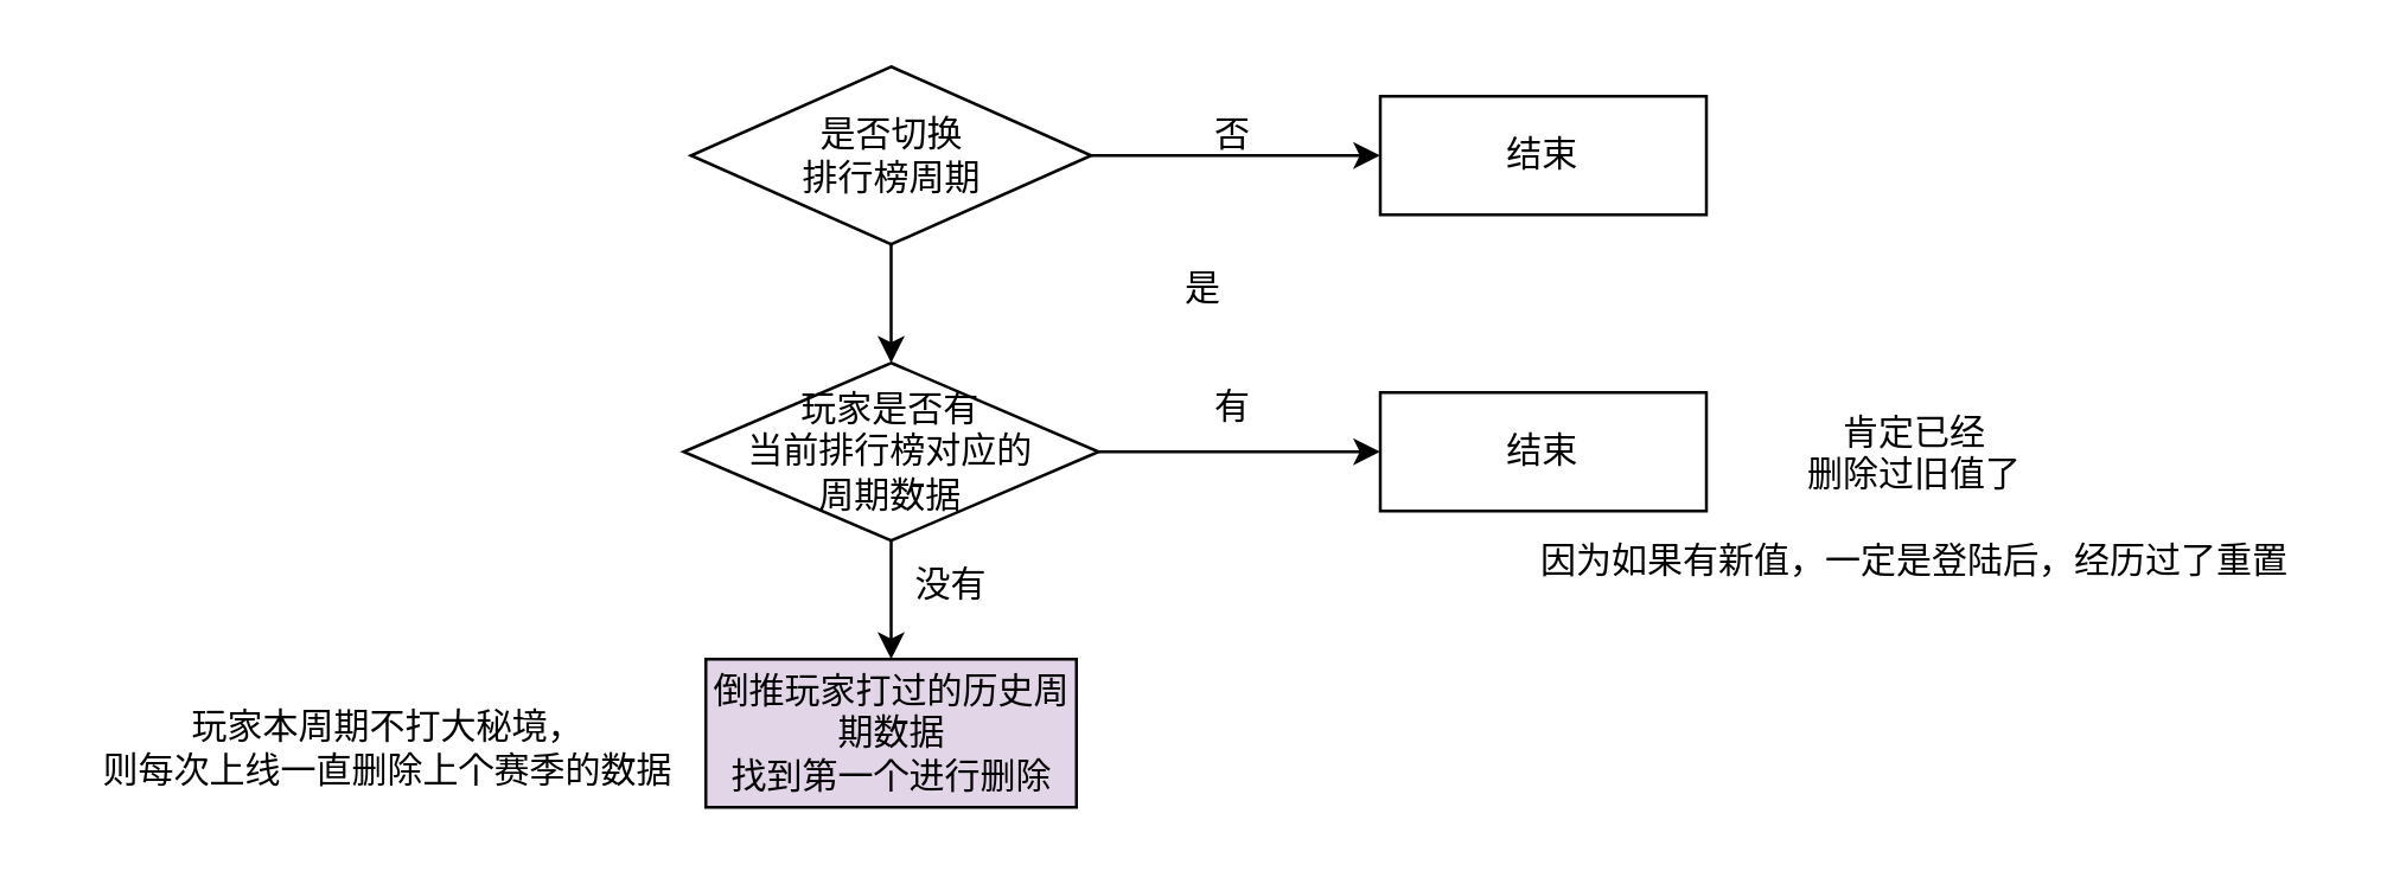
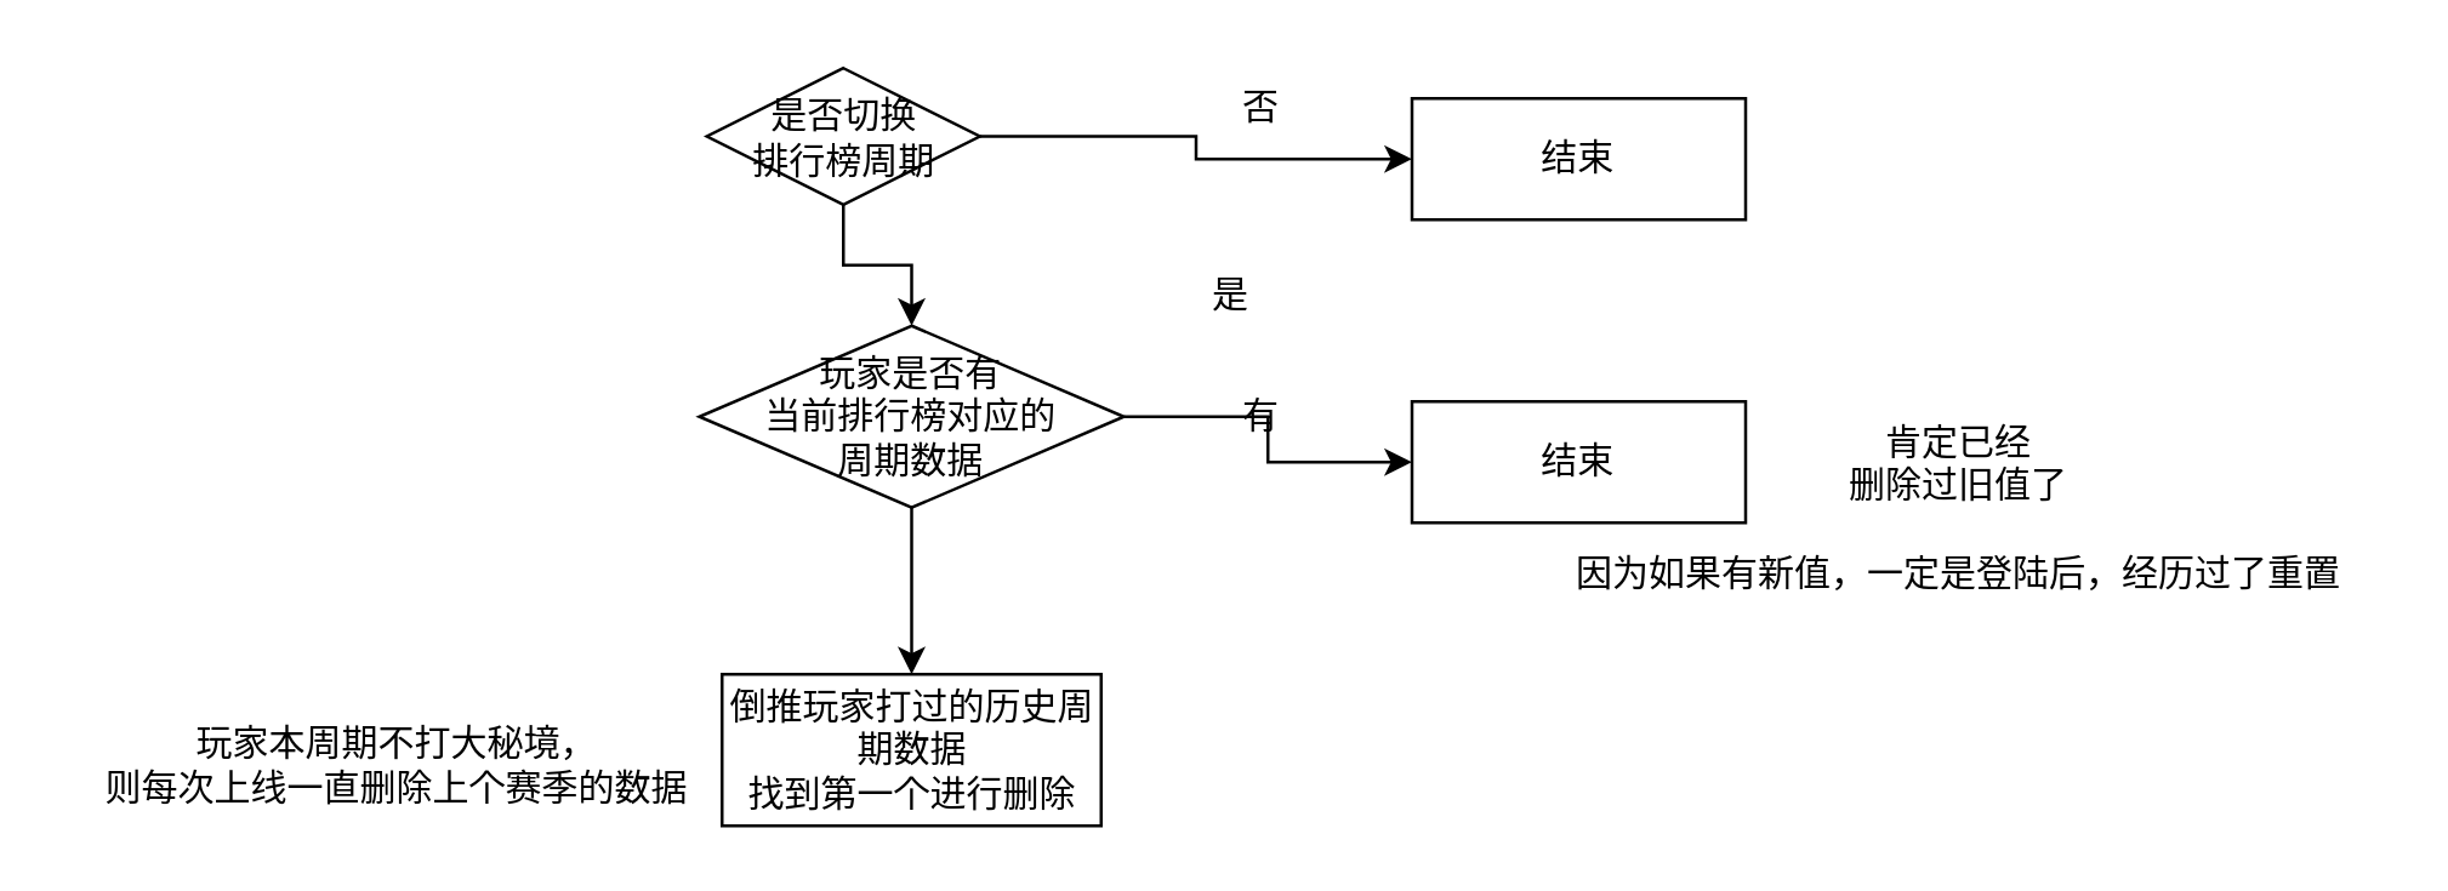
  <mxCell id="0" />
  <mxCell id="1" parent="0" />
  <mxCell id="2" style="edgeStyle=orthogonalEdgeStyle;rounded=0;orthogonalLoop=1;jettySize=auto;html=1;" edge="1" parent="1" source="4" target="10"><mxGeometry relative="1" as="geometry" /></mxCell>
  <mxCell id="3" style="edgeStyle=orthogonalEdgeStyle;rounded=0;orthogonalLoop=1;jettySize=auto;html=1;exitX=0.5;exitY=1;exitDx=0;exitDy=0;entryX=0.5;entryY=0;entryDx=0;entryDy=0;" edge="1" parent="1" source="4" target="7"><mxGeometry relative="1" as="geometry" /></mxCell>
- <mxCell id="4" value="是否切换&lt;div&gt;排行榜周期&lt;/div&gt;" style="rhombus;whiteSpace=wrap;html=1;" vertex="1" parent="1"><mxGeometry x="232.5" y="22" width="135" height="60" as="geometry" /></mxCell>
+ <mxCell id="4" value="是否切换&lt;div&gt;排行榜周期&lt;/div&gt;" style="rhombus;whiteSpace=wrap;html=1;" vertex="1" parent="1"><mxGeometry x="232.5" y="22" width="90" height="45" as="geometry" /></mxCell>
  <mxCell id="5" style="edgeStyle=orthogonalEdgeStyle;rounded=0;orthogonalLoop=1;jettySize=auto;html=1;exitX=1;exitY=0.5;exitDx=0;exitDy=0;" edge="1" parent="1" source="7" target="13"><mxGeometry relative="1" as="geometry" /></mxCell>
  <mxCell id="6" style="edgeStyle=orthogonalEdgeStyle;rounded=0;orthogonalLoop=1;jettySize=auto;html=1;exitX=0.5;exitY=1;exitDx=0;exitDy=0;entryX=0.5;entryY=0;entryDx=0;entryDy=0;" edge="1" parent="1" source="7" target="8"><mxGeometry relative="1" as="geometry" /></mxCell>
- <mxCell id="7" value="玩家是否有&lt;div&gt;当前排行榜对应的&lt;/div&gt;&lt;div&gt;周期数据&lt;/div&gt;" style="rhombus;whiteSpace=wrap;html=1;" vertex="1" parent="1"><mxGeometry x="230" y="122" width="140" height="60" as="geometry" /></mxCell>
- <mxCell id="8" value="倒推玩家打过的历史周期数据&lt;div&gt;找到第一个进行删除&lt;/div&gt;" style="rounded=0;whiteSpace=wrap;html=1;fillColor=#e1d5e7;" vertex="1" parent="1"><mxGeometry x="237.5" y="222" width="125" height="50" as="geometry" /></mxCell>
+ <mxCell id="7" value="玩家是否有&lt;div&gt;当前排行榜对应的&lt;/div&gt;&lt;div&gt;周期数据&lt;/div&gt;" style="rhombus;whiteSpace=wrap;html=1;" vertex="1" parent="1"><mxGeometry x="230" y="107" width="140" height="60" as="geometry" /></mxCell>
+ <mxCell id="8" value="倒推玩家打过的历史周期数据&lt;div&gt;找到第一个进行删除&lt;/div&gt;" style="rounded=0;whiteSpace=wrap;html=1;" vertex="1" parent="1"><mxGeometry x="237.5" y="222" width="125" height="50" as="geometry" /></mxCell>
  <mxCell id="9" value="玩家本周期不打大秘境，&lt;div&gt;则每次上线一直删除上个赛季的数据&lt;/div&gt;" style="text;html=1;align=center;verticalAlign=middle;resizable=0;points=[];autosize=1;strokeColor=none;fillColor=none;" vertex="1" parent="1"><mxGeometry x="20" y="232" width="220" height="40" as="geometry" /></mxCell>
  <mxCell id="10" value="结束" style="rounded=0;whiteSpace=wrap;html=1;" vertex="1" parent="1"><mxGeometry x="465" y="32" width="110" height="40" as="geometry" /></mxCell>
- <mxCell id="11" value="否" style="text;html=1;align=center;verticalAlign=middle;resizable=0;points=[];autosize=1;strokeColor=none;fillColor=none;" vertex="1" parent="1"><mxGeometry x="395" y="30" width="40" height="30" as="geometry" /></mxCell>
+ <mxCell id="11" value="否" style="text;html=1;align=center;verticalAlign=middle;resizable=0;points=[];autosize=1;strokeColor=none;fillColor=none;" vertex="1" parent="1"><mxGeometry x="395" y="20" width="40" height="30" as="geometry" /></mxCell>
  <mxCell id="12" value="是" style="text;html=1;align=center;verticalAlign=middle;resizable=0;points=[];autosize=1;strokeColor=none;fillColor=none;" vertex="1" parent="1"><mxGeometry x="385" y="82" width="40" height="30" as="geometry" /></mxCell>
  <mxCell id="13" value="结束" style="rounded=0;whiteSpace=wrap;html=1;" vertex="1" parent="1"><mxGeometry x="465" y="132" width="110" height="40" as="geometry" /></mxCell>
  <mxCell id="14" value="有" style="text;html=1;align=center;verticalAlign=middle;resizable=0;points=[];autosize=1;strokeColor=none;fillColor=none;" vertex="1" parent="1"><mxGeometry x="395" y="122" width="40" height="30" as="geometry" /></mxCell>
  <mxCell id="15" value="肯定已经&lt;div&gt;删除过旧值了&lt;/div&gt;&lt;div&gt;&lt;br&gt;&lt;/div&gt;&lt;div&gt;因为如果有新值，一定是登陆后，经历过了重置&lt;/div&gt;" style="text;html=1;align=center;verticalAlign=middle;resizable=0;points=[];autosize=1;strokeColor=none;fillColor=none;" vertex="1" parent="1"><mxGeometry x="505" y="132" width="280" height="70" as="geometry" /></mxCell>
- <mxCell id="16" value="没有" style="text;html=1;align=center;verticalAlign=middle;resizable=0;points=[];autosize=1;strokeColor=none;fillColor=none;" vertex="1" parent="1"><mxGeometry x="295" y="182" width="50" height="30" as="geometry" /></mxCell>
